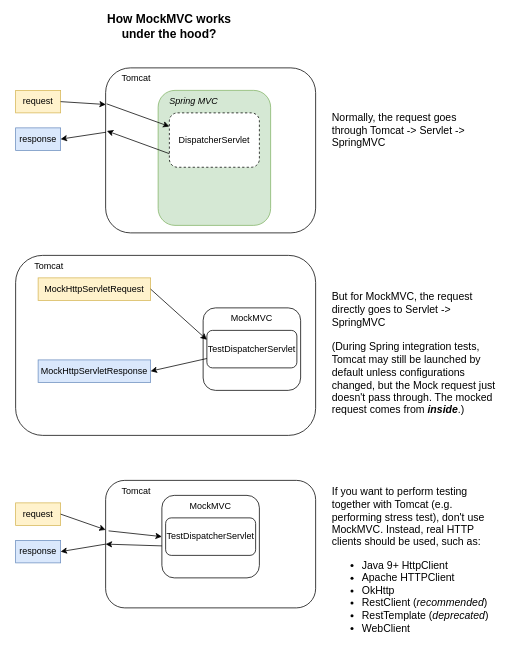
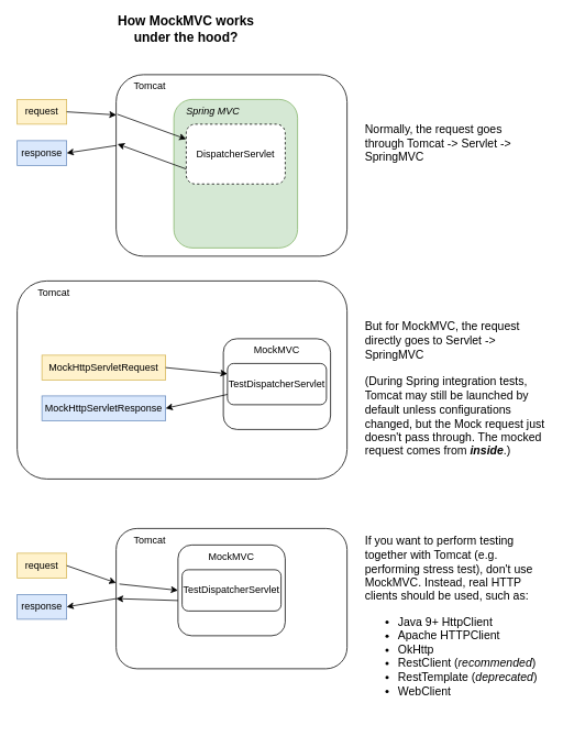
  <mxCell id="0" />
  <mxCell id="1" parent="0" />
  <mxCell id="2" value="&lt;font style=&quot;font-size: 16px;&quot;&gt;&lt;b&gt;How MockMVC works under the hood?&lt;/b&gt;&lt;/font&gt;" style="text;html=1;align=center;verticalAlign=middle;whiteSpace=wrap;rounded=0;" parent="1" vertex="1"><mxGeometry x="130" y="20" width="190" height="30" as="geometry" /></mxCell>
  <mxCell id="3" value="&amp;nbsp; &amp;nbsp; &amp;nbsp; Tomcat" style="rounded=1;whiteSpace=wrap;html=1;verticalAlign=top;align=left;" parent="1" vertex="1"><mxGeometry x="140" y="90" width="280" height="220" as="geometry" /></mxCell>
  <mxCell id="4" value="&lt;i&gt;&amp;nbsp; &amp;nbsp; Spring MVC&lt;/i&gt;" style="rounded=1;whiteSpace=wrap;html=1;fillColor=#d5e8d4;strokeColor=#82b366;verticalAlign=top;align=left;" parent="1" vertex="1"><mxGeometry x="210" y="120" width="150" height="180" as="geometry" /></mxCell>
  <mxCell id="5" value="request" style="text;html=1;align=center;verticalAlign=middle;whiteSpace=wrap;rounded=0;fillColor=#fff2cc;strokeColor=#d6b656;" parent="1" vertex="1"><mxGeometry x="20" y="120" width="60" height="30" as="geometry" /></mxCell>
  <mxCell id="6" value="response" style="text;html=1;align=center;verticalAlign=middle;whiteSpace=wrap;rounded=0;fillColor=#dae8fc;strokeColor=#6c8ebf;" parent="1" vertex="1"><mxGeometry x="20" y="170" width="60" height="30" as="geometry" /></mxCell>
  <mxCell id="7" value="&amp;nbsp; &amp;nbsp; &amp;nbsp; &amp;nbsp;Tomcat" style="rounded=1;whiteSpace=wrap;html=1;verticalAlign=top;align=left;" parent="1" vertex="1"><mxGeometry x="20" y="340" width="400" height="240" as="geometry" /></mxCell>
  <mxCell id="8" style="rounded=0;orthogonalLoop=1;jettySize=auto;html=1;exitX=0.633;exitY=1.004;exitDx=0;exitDy=0;entryX=0.658;entryY=0.018;entryDx=0;entryDy=0;entryPerimeter=0;exitPerimeter=0;" parent="1" source="17" target="12" edge="1"><mxGeometry relative="1" as="geometry" /></mxCell>
- <mxCell id="9" value="MockHttpServletRequest" style="text;html=1;align=center;verticalAlign=middle;whiteSpace=wrap;rounded=0;fillColor=#fff2cc;strokeColor=#d6b656;" parent="1" vertex="1"><mxGeometry x="50" y="370" width="150" height="30" as="geometry" /></mxCell>
+ <mxCell id="9" value="MockHttpServletRequest" style="text;html=1;align=center;verticalAlign=middle;whiteSpace=wrap;rounded=0;fillColor=#fff2cc;strokeColor=#d6b656;" parent="1" vertex="1"><mxGeometry x="50" y="430" width="150" height="30" as="geometry" /></mxCell>
  <mxCell id="10" value="MockHttpServletResponse&lt;div&gt;&lt;/div&gt;" style="text;html=1;align=center;verticalAlign=middle;whiteSpace=wrap;rounded=0;fillColor=#dae8fc;strokeColor=#6c8ebf;" parent="1" vertex="1"><mxGeometry x="50" y="479.38" width="150" height="30" as="geometry" /></mxCell>
  <mxCell id="11" style="rounded=0;orthogonalLoop=1;jettySize=auto;html=1;exitX=0.359;exitY=0.037;exitDx=0;exitDy=0;entryX=0.347;entryY=1.009;entryDx=0;entryDy=0;exitPerimeter=0;entryPerimeter=0;" parent="1" source="12" target="17" edge="1"><mxGeometry relative="1" as="geometry" /></mxCell>
  <mxCell id="12" value="MockMVC" style="rounded=1;whiteSpace=wrap;html=1;verticalAlign=top;" parent="1" vertex="1"><mxGeometry x="270" y="410" width="130" height="110" as="geometry" /></mxCell>
  <mxCell id="13" style="rounded=0;orthogonalLoop=1;jettySize=auto;html=1;exitX=1;exitY=0.5;exitDx=0;exitDy=0;entryX=0.001;entryY=0.222;entryDx=0;entryDy=0;entryPerimeter=0;" parent="1" source="5" target="3" edge="1"><mxGeometry relative="1" as="geometry"><mxPoint x="230" y="148" as="targetPoint" /><mxPoint x="141" y="148" as="sourcePoint" /></mxGeometry></mxCell>
  <mxCell id="14" style="rounded=0;orthogonalLoop=1;jettySize=auto;html=1;exitX=0.002;exitY=0.39;exitDx=0;exitDy=0;entryX=1;entryY=0.5;entryDx=0;entryDy=0;exitPerimeter=0;" parent="1" source="3" target="6" edge="1"><mxGeometry relative="1" as="geometry"><mxPoint x="230" y="184" as="sourcePoint" /><mxPoint x="142" y="184" as="targetPoint" /></mxGeometry></mxCell>
  <mxCell id="15" value="&lt;font style=&quot;font-size: 14px;&quot;&gt;Normally, the request goes through Tomcat -&amp;gt; Servlet -&amp;gt; SpringMVC&lt;/font&gt;" style="text;html=1;align=left;verticalAlign=top;whiteSpace=wrap;rounded=0;fontSize=14;" parent="1" vertex="1"><mxGeometry x="440" y="141.25" width="190" height="68.75" as="geometry" /></mxCell>
  <mxCell id="16" value="&lt;font style=&quot;font-size: 14px;&quot;&gt;But for MockMVC, the request directly goes to Servlet -&amp;gt; SpringMVC&lt;/font&gt;&lt;div style=&quot;font-size: 14px;&quot;&gt;&lt;font style=&quot;font-size: 14px;&quot;&gt;&lt;br style=&quot;font-size: 14px;&quot;&gt;&lt;/font&gt;&lt;/div&gt;&lt;div style=&quot;font-size: 14px;&quot;&gt;&lt;font style=&quot;font-size: 14px;&quot;&gt;(During Spring integration tests, Tomcat may still be launched by default unless configurations changed, but the Mock request just doesn't pass through. The mocked request comes from &lt;b&gt;&lt;i&gt;inside&lt;/i&gt;&lt;/b&gt;.)&lt;/font&gt;&lt;/div&gt;" style="text;html=1;align=left;verticalAlign=top;whiteSpace=wrap;rounded=0;fontSize=14;" parent="1" vertex="1"><mxGeometry x="440" y="380" width="220" height="170" as="geometry" /></mxCell>
  <mxCell id="17" value="TestDispatcherServlet" style="rounded=1;whiteSpace=wrap;html=1;verticalAlign=middle;" parent="1" vertex="1"><mxGeometry x="275" y="440" width="120" height="50" as="geometry" /></mxCell>
  <mxCell id="18" style="rounded=0;orthogonalLoop=1;jettySize=auto;html=1;exitX=0;exitY=0.75;exitDx=0;exitDy=0;entryX=1;entryY=0.5;entryDx=0;entryDy=0;" parent="1" source="17" target="10" edge="1"><mxGeometry relative="1" as="geometry" /></mxCell>
  <mxCell id="19" style="rounded=0;orthogonalLoop=1;jettySize=auto;html=1;exitX=1;exitY=0.5;exitDx=0;exitDy=0;entryX=0;entryY=0.25;entryDx=0;entryDy=0;" parent="1" source="9" target="17" edge="1"><mxGeometry relative="1" as="geometry"><mxPoint x="140" y="435" as="targetPoint" /></mxGeometry></mxCell>
  <mxCell id="20" value="DispatcherServlet" style="rounded=1;whiteSpace=wrap;html=1;verticalAlign=middle;dashed=1;" parent="1" vertex="1"><mxGeometry x="225" y="150" width="120" height="72.5" as="geometry" /></mxCell>
  <mxCell id="21" style="rounded=0;orthogonalLoop=1;jettySize=auto;html=1;exitX=0;exitY=0.75;exitDx=0;exitDy=0;entryX=0.006;entryY=0.382;entryDx=0;entryDy=0;entryPerimeter=0;" parent="1" source="20" target="3" edge="1"><mxGeometry relative="1" as="geometry" /></mxCell>
  <mxCell id="22" style="rounded=0;orthogonalLoop=1;jettySize=auto;html=1;exitX=0.005;exitY=0.218;exitDx=0;exitDy=0;entryX=0;entryY=0.25;entryDx=0;entryDy=0;exitPerimeter=0;" parent="1" source="3" target="20" edge="1"><mxGeometry relative="1" as="geometry"><mxPoint x="130" y="165" as="targetPoint" /></mxGeometry></mxCell>
  <mxCell id="23" value="If you want to perform testing together with Tomcat (e.g. performing stress test), don't use MockMVC. Instead, real HTTP clients should be used, such as:&lt;div&gt;&lt;ul&gt;&lt;li&gt;Java 9+&amp;nbsp;HttpClient&lt;/li&gt;&lt;li&gt;Apache HTTPClient&lt;br&gt;&lt;/li&gt;&lt;li&gt;OkHttp&lt;br&gt;&lt;/li&gt;&lt;li&gt;RestClient (&lt;i&gt;recommended&lt;/i&gt;)&lt;/li&gt;&lt;li&gt;RestTemplate (&lt;i&gt;deprecated&lt;/i&gt;)&lt;/li&gt;&lt;li&gt;WebClient&lt;/li&gt;&lt;/ul&gt;&lt;/div&gt;&lt;div&gt;&lt;br&gt;&lt;/div&gt;" style="text;html=1;align=left;verticalAlign=top;whiteSpace=wrap;rounded=0;fontSize=14;" vertex="1" parent="1"><mxGeometry x="440" y="640" width="220" height="230" as="geometry" /></mxCell>
  <mxCell id="24" value="&amp;nbsp; &amp;nbsp; &amp;nbsp; Tomcat" style="rounded=1;whiteSpace=wrap;html=1;verticalAlign=top;align=left;" vertex="1" parent="1"><mxGeometry x="140" y="640" width="280" height="170" as="geometry" /></mxCell>
  <mxCell id="25" value="request" style="text;html=1;align=center;verticalAlign=middle;whiteSpace=wrap;rounded=0;fillColor=#fff2cc;strokeColor=#d6b656;" vertex="1" parent="1"><mxGeometry x="20" y="670" width="60" height="30" as="geometry" /></mxCell>
  <mxCell id="26" value="response" style="text;html=1;align=center;verticalAlign=middle;whiteSpace=wrap;rounded=0;fillColor=#dae8fc;strokeColor=#6c8ebf;" vertex="1" parent="1"><mxGeometry x="20" y="720" width="60" height="30" as="geometry" /></mxCell>
  <mxCell id="27" style="rounded=0;orthogonalLoop=1;jettySize=auto;html=1;exitX=1;exitY=0.5;exitDx=0;exitDy=0;entryX=0;entryY=0.388;entryDx=0;entryDy=0;entryPerimeter=0;" edge="1" parent="1" source="25" target="24"><mxGeometry relative="1" as="geometry"><mxPoint x="230" y="698" as="targetPoint" /><mxPoint x="141" y="698" as="sourcePoint" /></mxGeometry></mxCell>
  <mxCell id="28" style="rounded=0;orthogonalLoop=1;jettySize=auto;html=1;exitX=0;exitY=0.5;exitDx=0;exitDy=0;entryX=1;entryY=0.5;entryDx=0;entryDy=0;" edge="1" parent="1" source="24" target="26"><mxGeometry relative="1" as="geometry"><mxPoint x="230" y="734" as="sourcePoint" /><mxPoint x="142" y="734" as="targetPoint" /></mxGeometry></mxCell>
  <mxCell id="29" style="rounded=0;orthogonalLoop=1;jettySize=auto;html=1;entryX=0;entryY=0.5;entryDx=0;entryDy=0;exitX=0;exitY=0.75;exitDx=0;exitDy=0;" edge="1" parent="1" source="33" target="24"><mxGeometry relative="1" as="geometry"><mxPoint x="225" y="768" as="sourcePoint" /></mxGeometry></mxCell>
  <mxCell id="30" style="rounded=0;orthogonalLoop=1;jettySize=auto;html=1;exitX=0.014;exitY=0.396;exitDx=0;exitDy=0;entryX=0;entryY=0.5;entryDx=0;entryDy=0;exitPerimeter=0;" edge="1" parent="1" source="24" target="32"><mxGeometry relative="1" as="geometry"><mxPoint x="225" y="731.875" as="targetPoint" /></mxGeometry></mxCell>
  <mxCell id="31" value="" style="group" vertex="1" connectable="0" parent="1"><mxGeometry x="215" y="660" width="130" height="110" as="geometry" /></mxCell>
  <mxCell id="32" value="MockMVC" style="rounded=1;whiteSpace=wrap;html=1;verticalAlign=top;" vertex="1" parent="31"><mxGeometry width="130" height="110" as="geometry" /></mxCell>
  <mxCell id="33" value="TestDispatcherServlet" style="rounded=1;whiteSpace=wrap;html=1;verticalAlign=middle;" vertex="1" parent="31"><mxGeometry x="5" y="30" width="120" height="50" as="geometry" /></mxCell>
